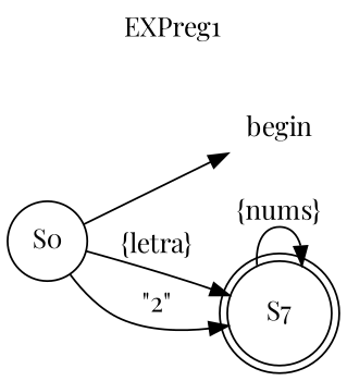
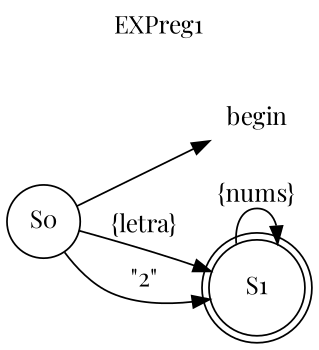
  digraph {
    fontname="Playfair Display"
    label=EXPreg1
    labelloc=t
    rankdir=LR
    node [fontname="Playfair Display"]
    edge [fontname="Playfair Display"]
    begin [shape=none]
    S0 [shape=circle]
-   S1 [shape=doublecircle label=S7]
+   S1 [shape=doublecircle]
    S0 -> begin
    S0 -> S1 [label="{letra}"]
    S0 -> S1 [label="\"2\""]
    S1 -> S1 [label="{nums}"]
  }
